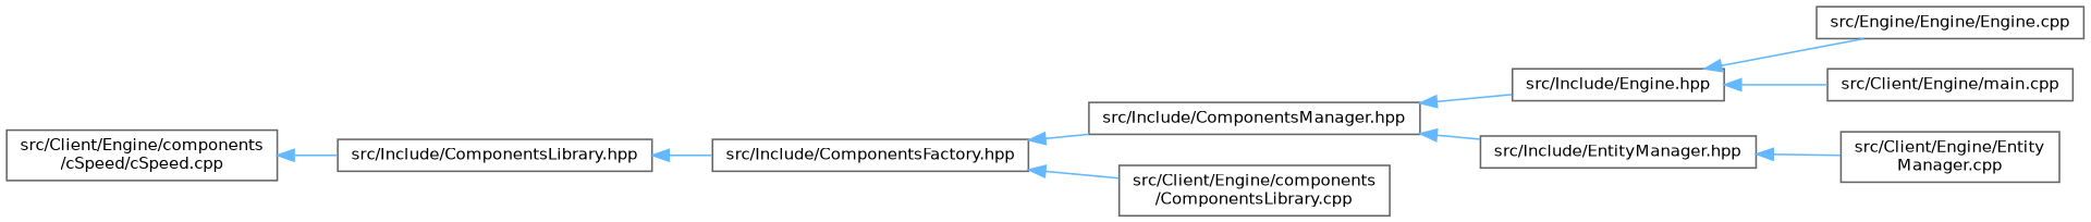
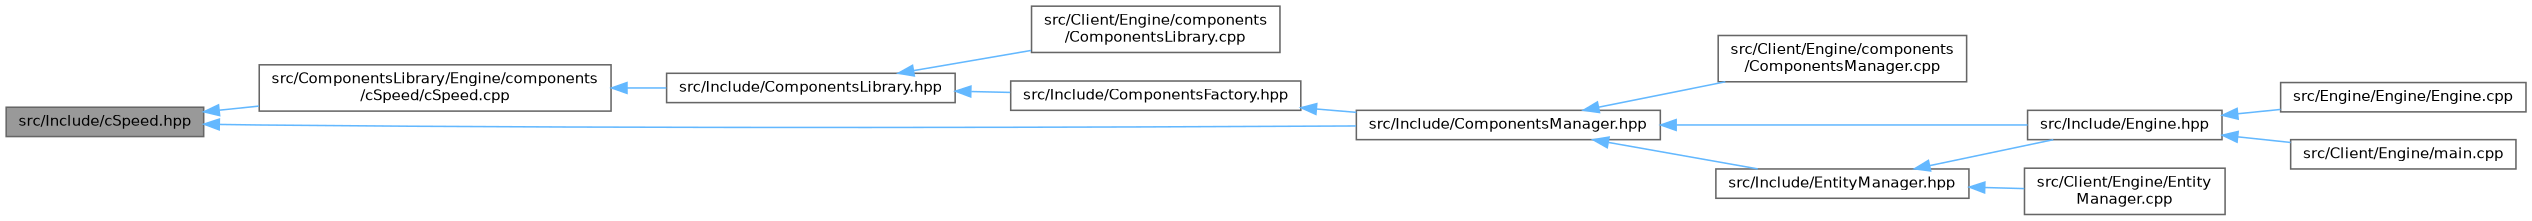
  digraph {
    rankdir=LR
    node [color=grey40 fillcolor=white fontname=Helvetica fontsize=10 shape=box style=filled]
    edge [color=steelblue1 dir=back fontname=Helvetica fontsize=10 labelfontname=Helvetica labelfontsize=10 style=solid]
-   n2 [height=0.2 label="src/Client/Engine/components\l/cSpeed/cSpeed.cpp" width=0.4]
+   n1 [color=gray40 fillcolor=grey60 fontcolor=black height=0.2 label="src/Include/cSpeed.hpp" width=0.4]
+   n2 [height=0.2 label="src/ComponentsLibrary/Engine/components\l/cSpeed/cSpeed.cpp" width=0.4]
    n3 [height=0.2 label="src/Include/ComponentsManager.hpp" width=0.4]
    n4 [height=0.2 label="src/Include/ComponentsLibrary.hpp" width=0.4]
    n5 [height=0.2 label="src/Client/Engine/components\l/ComponentsLibrary.cpp" width=0.4]
    n6 [height=0.2 label="src/Include/ComponentsFactory.hpp" width=0.4]
+   n7 [height=0.2 label="src/Client/Engine/components\l/ComponentsManager.cpp" width=0.4]
    n8 [height=0.2 label="src/Include/Engine.hpp" width=0.4]
    n9 [height=0.2 label="src/Include/EntityManager.hpp" width=0.4]
    n10 [height=0.2 label="src/Engine/Engine/Engine.cpp" width=0.4]
    n11 [height=0.2 label="src/Client/Engine/main.cpp" width=0.4]
    n12 [height=0.2 label="src/Client/Engine/Entity\lManager.cpp" width=0.4]
+   n1 -> n2
+   n1 -> n3
    n2 -> n4
+   n3 -> n7
    n3 -> n8
    n3 -> n9
-   n6 -> n5
+   n4 -> n5
    n4 -> n6
    n6 -> n3
    n8 -> n10
    n8 -> n11
+   n9 -> n8
    n9 -> n12
  }
